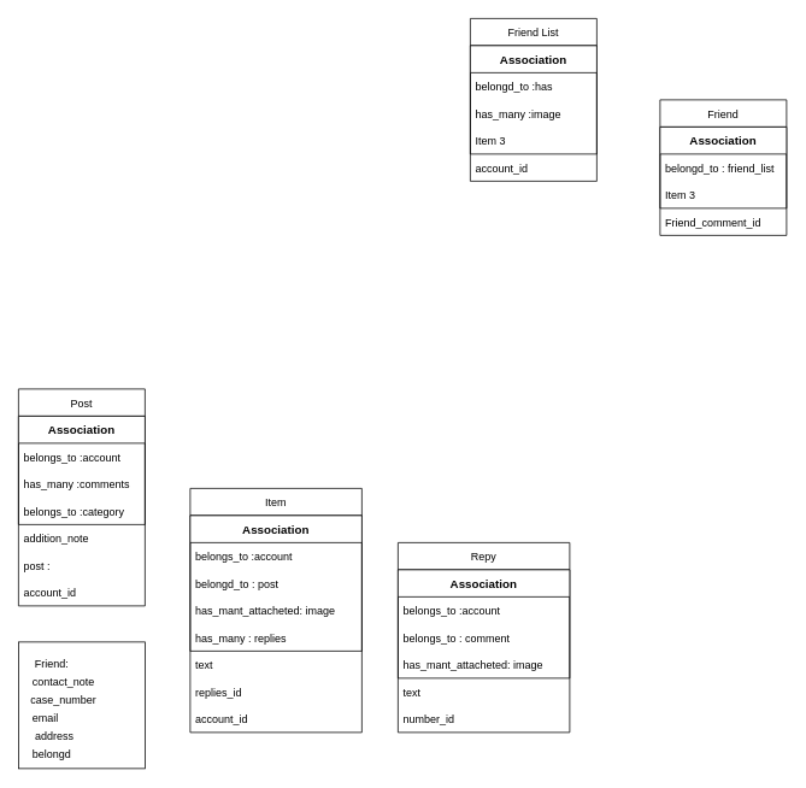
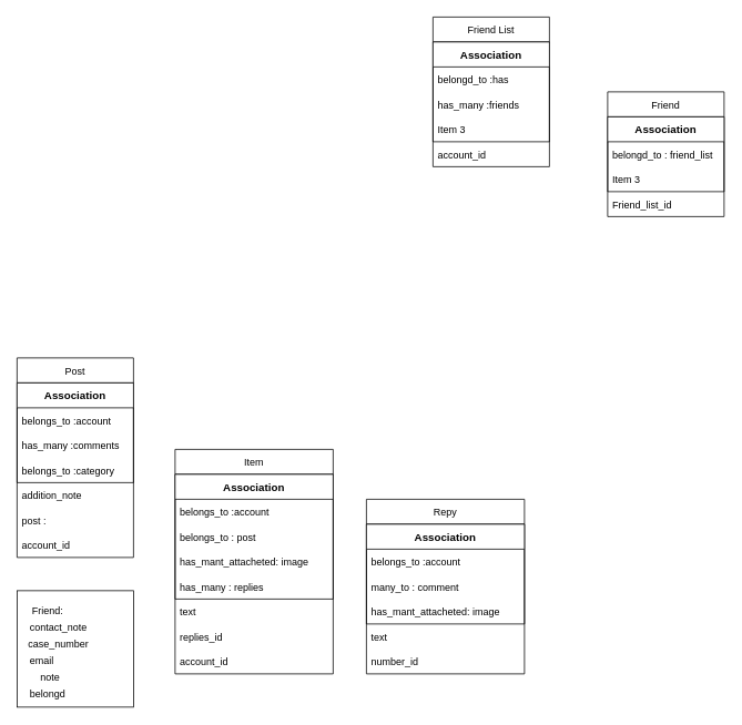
  <mxCell id="0" />
  <mxCell id="1" parent="0" />
  <mxCell id="2" value="Post" style="swimlane;fontStyle=0;childLayout=stackLayout;horizontal=1;startSize=30;horizontalStack=0;resizeParent=1;resizeParentMax=0;resizeLast=0;collapsible=1;marginBottom=0;" parent="1" vertex="1"><mxGeometry x="20" y="430" width="140" height="240" as="geometry" /></mxCell>
  <mxCell id="3" value="Association" style="swimlane;fontStyle=1;childLayout=stackLayout;horizontal=1;startSize=30;horizontalStack=0;resizeParent=1;resizeParentMax=0;resizeLast=0;collapsible=1;marginBottom=0;fontSize=13;" parent="2" vertex="1"><mxGeometry y="30" width="140" height="120" as="geometry" /></mxCell>
  <mxCell id="4" value="belongs_to :account" style="text;strokeColor=none;fillColor=none;align=left;verticalAlign=middle;spacingLeft=4;spacingRight=4;overflow=hidden;points=[[0,0.5],[1,0.5]];portConstraint=eastwest;rotatable=0;" parent="3" vertex="1"><mxGeometry y="30" width="140" height="30" as="geometry" /></mxCell>
  <mxCell id="5" value="has_many :comments" style="text;strokeColor=none;fillColor=none;align=left;verticalAlign=middle;spacingLeft=4;spacingRight=4;overflow=hidden;points=[[0,0.5],[1,0.5]];portConstraint=eastwest;rotatable=0;" parent="3" vertex="1"><mxGeometry y="60" width="140" height="30" as="geometry" /></mxCell>
  <mxCell id="6" value="belongs_to :category" style="text;strokeColor=none;fillColor=none;align=left;verticalAlign=middle;spacingLeft=4;spacingRight=4;overflow=hidden;points=[[0,0.5],[1,0.5]];portConstraint=eastwest;rotatable=0;" parent="3" vertex="1"><mxGeometry y="90" width="140" height="30" as="geometry" /></mxCell>
  <mxCell id="7" value="addition_note" style="text;strokeColor=none;fillColor=none;align=left;verticalAlign=middle;spacingLeft=4;spacingRight=4;overflow=hidden;points=[[0,0.5],[1,0.5]];portConstraint=eastwest;rotatable=0;" parent="2" vertex="1"><mxGeometry y="150" width="140" height="30" as="geometry" /></mxCell>
  <mxCell id="8" value="post :" style="text;strokeColor=none;fillColor=none;align=left;verticalAlign=middle;spacingLeft=4;spacingRight=4;overflow=hidden;points=[[0,0.5],[1,0.5]];portConstraint=eastwest;rotatable=0;" vertex="1" parent="2"><mxGeometry y="180" width="140" height="30" as="geometry" /></mxCell>
  <mxCell id="9" value="account_id" style="text;strokeColor=none;fillColor=none;align=left;verticalAlign=middle;spacingLeft=4;spacingRight=4;overflow=hidden;points=[[0,0.5],[1,0.5]];portConstraint=eastwest;rotatable=0;" vertex="1" parent="2"><mxGeometry y="210" width="140" height="30" as="geometry" /></mxCell>
  <mxCell id="10" value="Friend List" style="swimlane;fontStyle=0;childLayout=stackLayout;horizontal=1;startSize=30;horizontalStack=0;resizeParent=1;resizeParentMax=0;resizeLast=0;collapsible=1;marginBottom=0;" parent="1" vertex="1"><mxGeometry x="520" y="20" width="140" height="180" as="geometry" /></mxCell>
  <mxCell id="11" value="Association" style="swimlane;fontStyle=1;childLayout=stackLayout;horizontal=1;startSize=30;horizontalStack=0;resizeParent=1;resizeParentMax=0;resizeLast=0;collapsible=1;marginBottom=0;fontSize=13;" parent="10" vertex="1"><mxGeometry y="30" width="140" height="120" as="geometry" /></mxCell>
  <mxCell id="12" value="belongd_to :has" style="text;strokeColor=none;fillColor=none;align=left;verticalAlign=middle;spacingLeft=4;spacingRight=4;overflow=hidden;points=[[0,0.5],[1,0.5]];portConstraint=eastwest;rotatable=0;" parent="11" vertex="1"><mxGeometry y="30" width="140" height="30" as="geometry" /></mxCell>
- <mxCell id="13" value="has_many :image" style="text;strokeColor=none;fillColor=none;align=left;verticalAlign=middle;spacingLeft=4;spacingRight=4;overflow=hidden;points=[[0,0.5],[1,0.5]];portConstraint=eastwest;rotatable=0;" parent="11" vertex="1"><mxGeometry y="60" width="140" height="30" as="geometry" /></mxCell>
+ <mxCell id="13" value="has_many :friends" style="text;strokeColor=none;fillColor=none;align=left;verticalAlign=middle;spacingLeft=4;spacingRight=4;overflow=hidden;points=[[0,0.5],[1,0.5]];portConstraint=eastwest;rotatable=0;" parent="11" vertex="1"><mxGeometry y="60" width="140" height="30" as="geometry" /></mxCell>
  <mxCell id="14" value="Item 3" style="text;strokeColor=none;fillColor=none;align=left;verticalAlign=middle;spacingLeft=4;spacingRight=4;overflow=hidden;points=[[0,0.5],[1,0.5]];portConstraint=eastwest;rotatable=0;" parent="11" vertex="1"><mxGeometry y="90" width="140" height="30" as="geometry" /></mxCell>
  <mxCell id="15" value="account_id" style="text;strokeColor=none;fillColor=none;align=left;verticalAlign=middle;spacingLeft=4;spacingRight=4;overflow=hidden;points=[[0,0.5],[1,0.5]];portConstraint=eastwest;rotatable=0;" parent="10" vertex="1"><mxGeometry y="150" width="140" height="30" as="geometry" /></mxCell>
  <mxCell id="16" value="Friend" style="swimlane;fontStyle=0;childLayout=stackLayout;horizontal=1;startSize=30;horizontalStack=0;resizeParent=1;resizeParentMax=0;resizeLast=0;collapsible=1;marginBottom=0;" parent="1" vertex="1"><mxGeometry x="730" y="110" width="140" height="150" as="geometry" /></mxCell>
  <mxCell id="17" value="Association" style="swimlane;fontStyle=1;childLayout=stackLayout;horizontal=1;startSize=30;horizontalStack=0;resizeParent=1;resizeParentMax=0;resizeLast=0;collapsible=1;marginBottom=0;fontSize=13;" parent="16" vertex="1"><mxGeometry y="30" width="140" height="90" as="geometry" /></mxCell>
  <mxCell id="18" value="belongd_to : friend_list" style="text;strokeColor=none;fillColor=none;align=left;verticalAlign=middle;spacingLeft=4;spacingRight=4;overflow=hidden;points=[[0,0.5],[1,0.5]];portConstraint=eastwest;rotatable=0;" parent="17" vertex="1"><mxGeometry y="30" width="140" height="30" as="geometry" /></mxCell>
  <mxCell id="19" value="Item 3" style="text;strokeColor=none;fillColor=none;align=left;verticalAlign=middle;spacingLeft=4;spacingRight=4;overflow=hidden;points=[[0,0.5],[1,0.5]];portConstraint=eastwest;rotatable=0;" parent="17" vertex="1"><mxGeometry y="60" width="140" height="30" as="geometry" /></mxCell>
- <mxCell id="20" value="Friend_comment_id" style="text;strokeColor=none;fillColor=none;align=left;verticalAlign=middle;spacingLeft=4;spacingRight=4;overflow=hidden;points=[[0,0.5],[1,0.5]];portConstraint=eastwest;rotatable=0;" parent="16" vertex="1"><mxGeometry y="120" width="140" height="30" as="geometry" /></mxCell>
+ <mxCell id="20" value="Friend_list_id" style="text;strokeColor=none;fillColor=none;align=left;verticalAlign=middle;spacingLeft=4;spacingRight=4;overflow=hidden;points=[[0,0.5],[1,0.5]];portConstraint=eastwest;rotatable=0;" parent="16" vertex="1"><mxGeometry y="120" width="140" height="30" as="geometry" /></mxCell>
  <mxCell id="21" value="Item" style="swimlane;fontStyle=0;childLayout=stackLayout;horizontal=1;startSize=30;horizontalStack=0;resizeParent=1;resizeParentMax=0;resizeLast=0;collapsible=1;marginBottom=0;" parent="1" vertex="1"><mxGeometry x="210" y="540" width="190" height="270" as="geometry" /></mxCell>
  <mxCell id="22" value="Association" style="swimlane;fontStyle=1;childLayout=stackLayout;horizontal=1;startSize=30;horizontalStack=0;resizeParent=1;resizeParentMax=0;resizeLast=0;collapsible=1;marginBottom=0;fontSize=13;" parent="21" vertex="1"><mxGeometry y="30" width="190" height="150" as="geometry" /></mxCell>
  <mxCell id="23" value="belongs_to :account" style="text;strokeColor=none;fillColor=none;align=left;verticalAlign=middle;spacingLeft=4;spacingRight=4;overflow=hidden;points=[[0,0.5],[1,0.5]];portConstraint=eastwest;rotatable=0;" parent="22" vertex="1"><mxGeometry y="30" width="190" height="30" as="geometry" /></mxCell>
- <mxCell id="24" value="belongd_to : post" style="text;strokeColor=none;fillColor=none;align=left;verticalAlign=middle;spacingLeft=4;spacingRight=4;overflow=hidden;points=[[0,0.5],[1,0.5]];portConstraint=eastwest;rotatable=0;" parent="22" vertex="1"><mxGeometry y="60" width="190" height="30" as="geometry" /></mxCell>
+ <mxCell id="24" value="belongs_to : post" style="text;strokeColor=none;fillColor=none;align=left;verticalAlign=middle;spacingLeft=4;spacingRight=4;overflow=hidden;points=[[0,0.5],[1,0.5]];portConstraint=eastwest;rotatable=0;" parent="22" vertex="1"><mxGeometry y="60" width="190" height="30" as="geometry" /></mxCell>
  <mxCell id="25" value="has_mant_attacheted: image" style="text;strokeColor=none;fillColor=none;align=left;verticalAlign=middle;spacingLeft=4;spacingRight=4;overflow=hidden;points=[[0,0.5],[1,0.5]];portConstraint=eastwest;rotatable=0;" parent="22" vertex="1"><mxGeometry y="90" width="190" height="30" as="geometry" /></mxCell>
  <mxCell id="26" value="has_many : replies" style="text;strokeColor=none;fillColor=none;align=left;verticalAlign=middle;spacingLeft=4;spacingRight=4;overflow=hidden;points=[[0,0.5],[1,0.5]];portConstraint=eastwest;rotatable=0;" parent="22" vertex="1"><mxGeometry y="120" width="190" height="30" as="geometry" /></mxCell>
  <mxCell id="27" value="text" style="text;strokeColor=none;fillColor=none;align=left;verticalAlign=middle;spacingLeft=4;spacingRight=4;overflow=hidden;points=[[0,0.5],[1,0.5]];portConstraint=eastwest;rotatable=0;" parent="21" vertex="1"><mxGeometry y="180" width="190" height="30" as="geometry" /></mxCell>
  <mxCell id="28" value="replies_id" style="text;strokeColor=none;fillColor=none;align=left;verticalAlign=middle;spacingLeft=4;spacingRight=4;overflow=hidden;points=[[0,0.5],[1,0.5]];portConstraint=eastwest;rotatable=0;" vertex="1" parent="21"><mxGeometry y="210" width="190" height="30" as="geometry" /></mxCell>
  <mxCell id="29" value="account_id" style="text;strokeColor=none;fillColor=none;align=left;verticalAlign=middle;spacingLeft=4;spacingRight=4;overflow=hidden;points=[[0,0.5],[1,0.5]];portConstraint=eastwest;rotatable=0;" vertex="1" parent="21"><mxGeometry y="240" width="190" height="30" as="geometry" /></mxCell>
  <mxCell id="30" value="Repy" style="swimlane;fontStyle=0;childLayout=stackLayout;horizontal=1;startSize=30;horizontalStack=0;resizeParent=1;resizeParentMax=0;resizeLast=0;collapsible=1;marginBottom=0;" parent="1" vertex="1"><mxGeometry x="440" y="600" width="190" height="210" as="geometry" /></mxCell>
  <mxCell id="31" value="Association" style="swimlane;fontStyle=1;childLayout=stackLayout;horizontal=1;startSize=30;horizontalStack=0;resizeParent=1;resizeParentMax=0;resizeLast=0;collapsible=1;marginBottom=0;fontSize=13;" parent="30" vertex="1"><mxGeometry y="30" width="190" height="120" as="geometry" /></mxCell>
  <mxCell id="32" value="belongs_to :account" style="text;strokeColor=none;fillColor=none;align=left;verticalAlign=middle;spacingLeft=4;spacingRight=4;overflow=hidden;points=[[0,0.5],[1,0.5]];portConstraint=eastwest;rotatable=0;" parent="31" vertex="1"><mxGeometry y="30" width="190" height="30" as="geometry" /></mxCell>
- <mxCell id="33" value="belongs_to : comment" style="text;strokeColor=none;fillColor=none;align=left;verticalAlign=middle;spacingLeft=4;spacingRight=4;overflow=hidden;points=[[0,0.5],[1,0.5]];portConstraint=eastwest;rotatable=0;" parent="31" vertex="1"><mxGeometry y="60" width="190" height="30" as="geometry" /></mxCell>
+ <mxCell id="33" value="many_to : comment" style="text;strokeColor=none;fillColor=none;align=left;verticalAlign=middle;spacingLeft=4;spacingRight=4;overflow=hidden;points=[[0,0.5],[1,0.5]];portConstraint=eastwest;rotatable=0;" parent="31" vertex="1"><mxGeometry y="60" width="190" height="30" as="geometry" /></mxCell>
  <mxCell id="34" value="has_mant_attacheted: image" style="text;strokeColor=none;fillColor=none;align=left;verticalAlign=middle;spacingLeft=4;spacingRight=4;overflow=hidden;points=[[0,0.5],[1,0.5]];portConstraint=eastwest;rotatable=0;" parent="31" vertex="1"><mxGeometry y="90" width="190" height="30" as="geometry" /></mxCell>
  <mxCell id="35" value="text" style="text;strokeColor=none;fillColor=none;align=left;verticalAlign=middle;spacingLeft=4;spacingRight=4;overflow=hidden;points=[[0,0.5],[1,0.5]];portConstraint=eastwest;rotatable=0;" parent="30" vertex="1"><mxGeometry y="150" width="190" height="30" as="geometry" /></mxCell>
  <mxCell id="36" value="number_id" style="text;strokeColor=none;fillColor=none;align=left;verticalAlign=middle;spacingLeft=4;spacingRight=4;overflow=hidden;points=[[0,0.5],[1,0.5]];portConstraint=eastwest;rotatable=0;" vertex="1" parent="30"><mxGeometry y="180" width="190" height="30" as="geometry" /></mxCell>
  <mxCell id="37" value="" style="whiteSpace=wrap;html=1;aspect=fixed;" vertex="1" parent="1"><mxGeometry x="20" y="710" width="140" height="140" as="geometry" /></mxCell>
  <mxCell id="38" value="Friend:" style="text;html=1;strokeColor=none;fillColor=none;align=center;verticalAlign=middle;whiteSpace=wrap;rounded=0;" vertex="1" parent="1"><mxGeometry x="27" y="720" width="60" height="30" as="geometry" /></mxCell>
  <mxCell id="39" value="contact_note" style="text;html=1;strokeColor=none;fillColor=none;align=center;verticalAlign=middle;whiteSpace=wrap;rounded=0;" vertex="1" parent="1"><mxGeometry x="40" y="740" width="60" height="30" as="geometry" /></mxCell>
  <mxCell id="40" value="case_number" style="text;html=1;strokeColor=none;fillColor=none;align=center;verticalAlign=middle;whiteSpace=wrap;rounded=0;" vertex="1" parent="1"><mxGeometry x="40" y="760" width="60" height="30" as="geometry" /></mxCell>
  <mxCell id="41" value="email" style="text;html=1;strokeColor=none;fillColor=none;align=center;verticalAlign=middle;whiteSpace=wrap;rounded=0;" vertex="1" parent="1"><mxGeometry x="20" y="780" width="60" height="30" as="geometry" /></mxCell>
- <mxCell id="42" value="address" style="text;html=1;strokeColor=none;fillColor=none;align=center;verticalAlign=middle;whiteSpace=wrap;rounded=0;" vertex="1" parent="1"><mxGeometry x="30" y="800" width="60" height="30" as="geometry" /></mxCell>
+ <mxCell id="42" value="note" style="text;html=1;strokeColor=none;fillColor=none;align=center;verticalAlign=middle;whiteSpace=wrap;rounded=0;" vertex="1" parent="1"><mxGeometry x="30" y="800" width="60" height="30" as="geometry" /></mxCell>
  <mxCell id="43" value="belongd" style="text;html=1;strokeColor=none;fillColor=none;align=center;verticalAlign=middle;whiteSpace=wrap;rounded=0;" vertex="1" parent="1"><mxGeometry x="27" y="820" width="60" height="30" as="geometry" /></mxCell>
